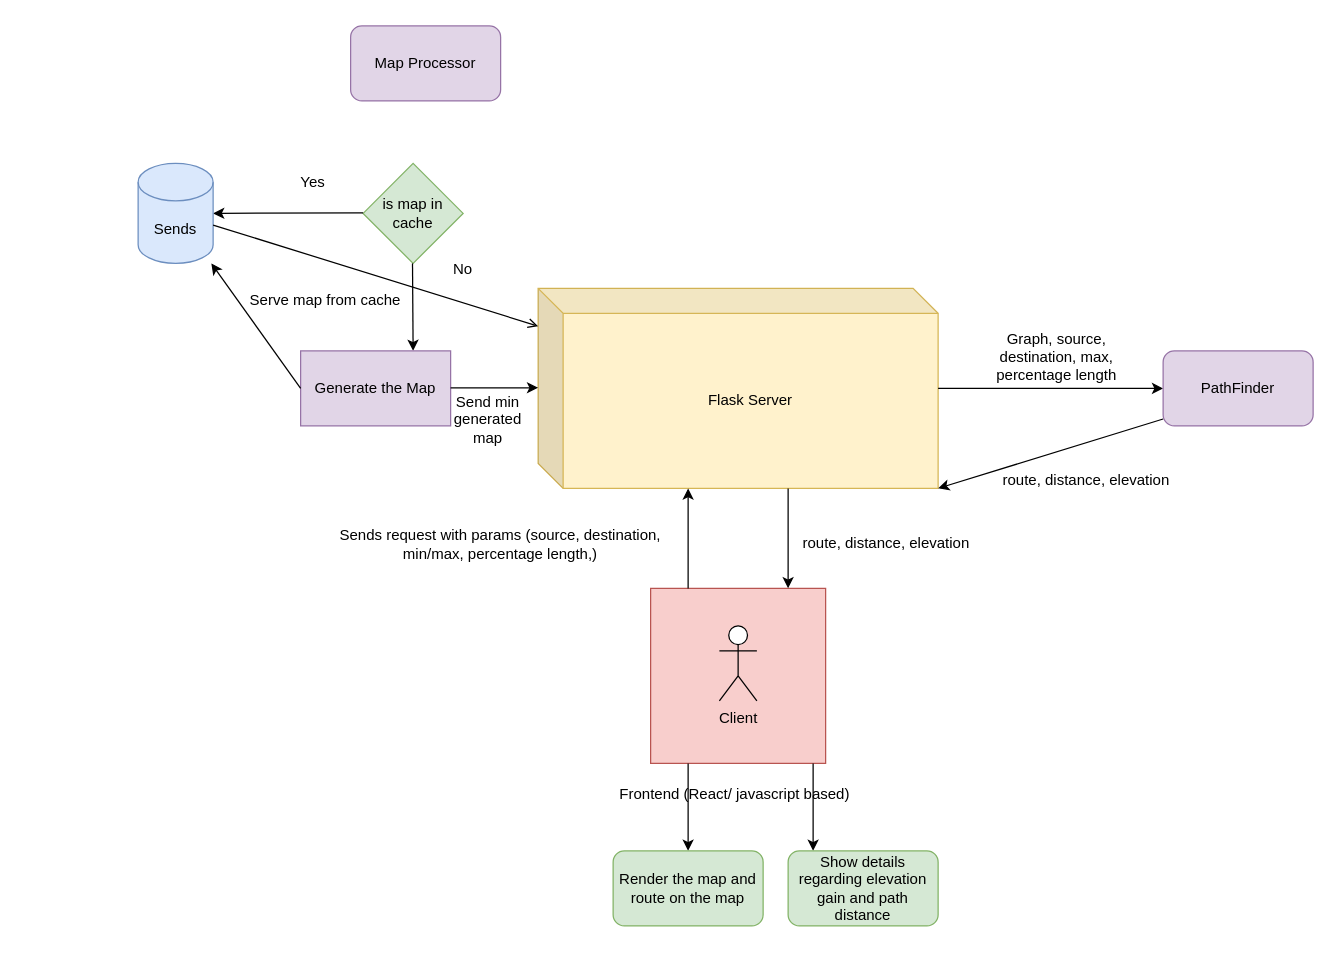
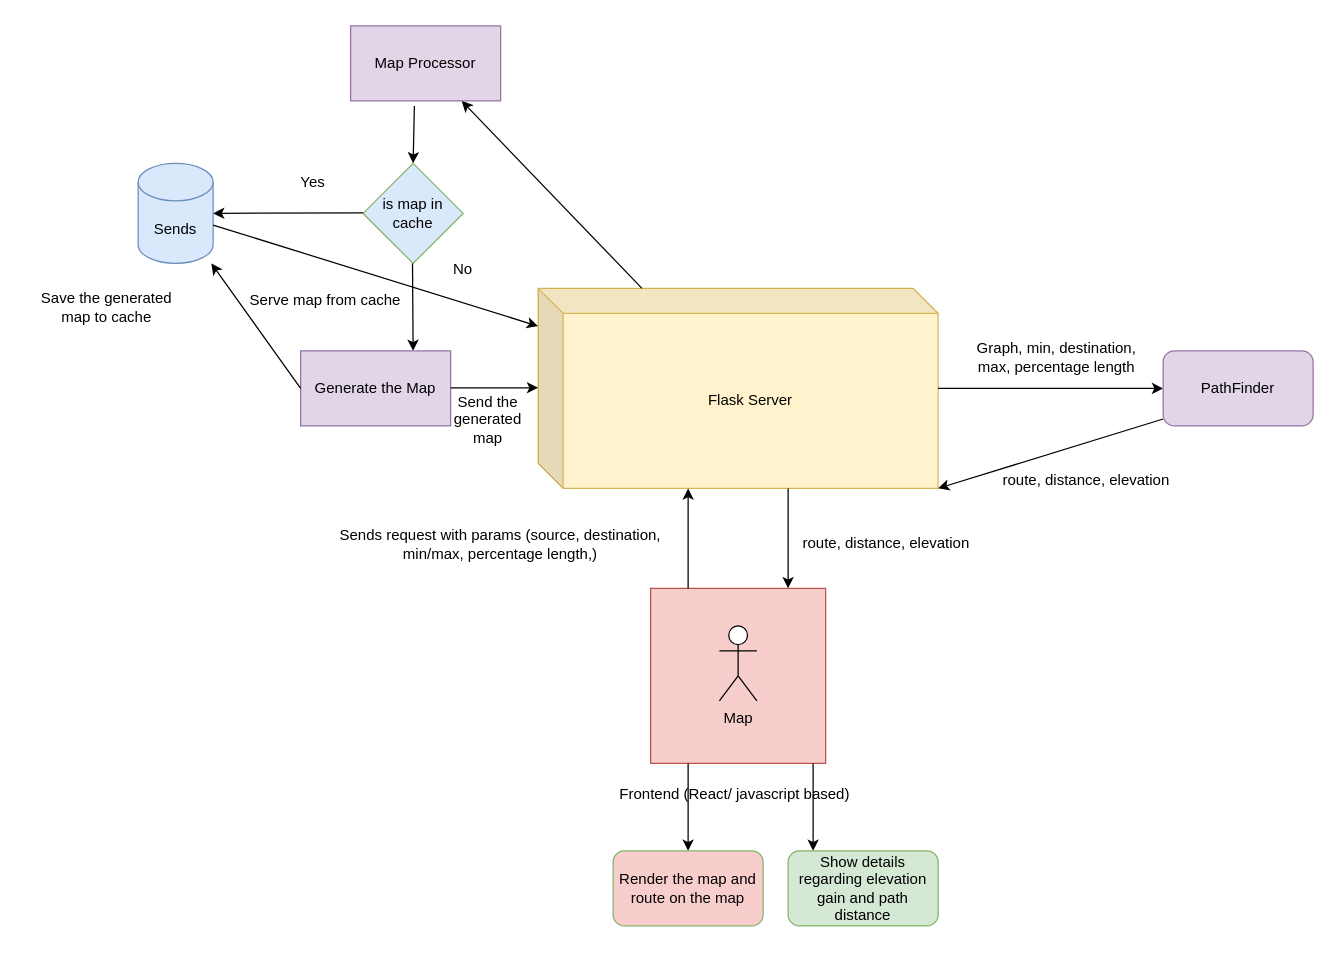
  <mxCell id="0" />
  <mxCell id="1" parent="0" />
  <mxCell id="2" value="" style="whiteSpace=wrap;html=1;aspect=fixed;fillColor=#f8cecc;strokeColor=#b85450;" parent="1" vertex="1"><mxGeometry x="520" y="470" width="140" height="140" as="geometry" /></mxCell>
- <mxCell id="3" value="Client" style="shape=umlActor;verticalLabelPosition=bottom;verticalAlign=top;html=1;outlineConnect=0;" parent="1" vertex="1"><mxGeometry x="575" y="500" width="30" height="60" as="geometry" /></mxCell>
+ <mxCell id="3" value="Map" style="shape=umlActor;verticalLabelPosition=bottom;verticalAlign=top;html=1;outlineConnect=0;" parent="1" vertex="1"><mxGeometry x="575" y="500" width="30" height="60" as="geometry" /></mxCell>
  <mxCell id="4" value="Frontend (React/ javascript based)" style="text;html=1;strokeColor=none;fillColor=none;align=center;verticalAlign=middle;whiteSpace=wrap;rounded=0;" parent="1" vertex="1"><mxGeometry x="490" y="620" width="195" height="30" as="geometry" /></mxCell>
  <mxCell id="5" value="Flask Server" style="shape=cube;whiteSpace=wrap;html=1;boundedLbl=1;backgroundOutline=1;darkOpacity=0.05;darkOpacity2=0.1;fillColor=#fff2cc;strokeColor=#d6b656;" parent="1" vertex="1"><mxGeometry x="430" y="230" width="320" height="160" as="geometry" /></mxCell>
  <mxCell id="6" value="" style="endArrow=classic;html=1;rounded=0;" parent="1" edge="1"><mxGeometry width="50" height="50" relative="1" as="geometry"><mxPoint x="550" y="470" as="sourcePoint" /><mxPoint x="550" y="390" as="targetPoint" /></mxGeometry></mxCell>
  <mxCell id="7" value="Sends request with params (source, destination, min/max, percentage length,)" style="text;html=1;strokeColor=none;fillColor=none;align=center;verticalAlign=middle;whiteSpace=wrap;rounded=0;" parent="1" vertex="1"><mxGeometry x="260" y="420" width="280" height="30" as="geometry" /></mxCell>
- <mxCell id="9" value="Map Processor" style="rounded=1;whiteSpace=wrap;html=1;fillColor=#e1d5e7;strokeColor=#9673a6;" parent="1" vertex="1"><mxGeometry x="280" y="20" width="120" height="60" as="geometry" /></mxCell>
- <mxCell id="11" value="is map in cache" style="rhombus;whiteSpace=wrap;html=1;fillColor=#d5e8d4;strokeColor=#82b366;" parent="1" vertex="1"><mxGeometry x="290" y="130" width="80" height="80" as="geometry" /></mxCell>
+ <mxCell id="8" value="" style="endArrow=classic;html=1;rounded=0;" parent="1" source="5" target="9" edge="1"><mxGeometry width="50" height="50" relative="1" as="geometry"><mxPoint x="140" y="200" as="sourcePoint" /><mxPoint x="190" y="150" as="targetPoint" /></mxGeometry></mxCell>
+ <mxCell id="9" value="Map Processor" style="whiteSpace=wrap;html=1;fillColor=#e1d5e7;strokeColor=#9673a6;rounded=0;" parent="1" vertex="1"><mxGeometry x="280" y="20" width="120" height="60" as="geometry" /></mxCell>
+ <mxCell id="10" value="" style="endArrow=classic;html=1;rounded=0;entryX=0.5;entryY=0;entryDx=0;entryDy=0;exitX=0.425;exitY=1.067;exitDx=0;exitDy=0;exitPerimeter=0;" parent="1" source="9" target="11" edge="1"><mxGeometry width="50" height="50" relative="1" as="geometry"><mxPoint x="350" y="80" as="sourcePoint" /><mxPoint x="250" y="110" as="targetPoint" /></mxGeometry></mxCell>
+ <mxCell id="11" value="is map in cache" style="rhombus;whiteSpace=wrap;html=1;fillColor=#dae8fc;strokeColor=#82b366;" parent="1" vertex="1"><mxGeometry x="290" y="130" width="80" height="80" as="geometry" /></mxCell>
  <mxCell id="12" value="" style="endArrow=classic;html=1;rounded=0;entryX=1;entryY=0.5;entryDx=0;entryDy=0;entryPerimeter=0;" parent="1" target="14" edge="1"><mxGeometry width="50" height="50" relative="1" as="geometry"><mxPoint x="290" y="169.5" as="sourcePoint" /><mxPoint x="190" y="169.5" as="targetPoint" /></mxGeometry></mxCell>
  <mxCell id="13" value="Yes" style="text;html=1;strokeColor=none;fillColor=none;align=center;verticalAlign=middle;whiteSpace=wrap;rounded=0;" parent="1" vertex="1"><mxGeometry x="220" y="130" width="60" height="30" as="geometry" /></mxCell>
  <mxCell id="14" value="Sends" style="shape=cylinder3;whiteSpace=wrap;html=1;boundedLbl=1;backgroundOutline=1;size=15;fillColor=#dae8fc;strokeColor=#6c8ebf;" parent="1" vertex="1"><mxGeometry x="110" y="130" width="60" height="80" as="geometry" /></mxCell>
- <mxCell id="15" value="" style="endArrow=open;html=1;rounded=0;" parent="1" source="14" target="5" edge="1"><mxGeometry width="50" height="50" relative="1" as="geometry"><mxPoint x="180" y="350" as="sourcePoint" /><mxPoint x="230" y="300" as="targetPoint" /></mxGeometry></mxCell>
+ <mxCell id="15" value="" style="endArrow=classic;html=1;rounded=0;" parent="1" source="14" target="5" edge="1"><mxGeometry width="50" height="50" relative="1" as="geometry"><mxPoint x="180" y="350" as="sourcePoint" /><mxPoint x="230" y="300" as="targetPoint" /></mxGeometry></mxCell>
  <mxCell id="16" value="Serve map from cache" style="text;html=1;strokeColor=none;fillColor=none;align=center;verticalAlign=middle;whiteSpace=wrap;rounded=0;" parent="1" vertex="1"><mxGeometry x="195" y="225" width="130" height="30" as="geometry" /></mxCell>
  <mxCell id="17" value="" style="endArrow=classic;html=1;rounded=0;" parent="1" edge="1"><mxGeometry width="50" height="50" relative="1" as="geometry"><mxPoint x="329.5" y="210" as="sourcePoint" /><mxPoint x="330" y="280" as="targetPoint" /></mxGeometry></mxCell>
  <mxCell id="18" value="No" style="text;html=1;strokeColor=none;fillColor=none;align=center;verticalAlign=middle;whiteSpace=wrap;rounded=0;" parent="1" vertex="1"><mxGeometry x="340" y="200" width="60" height="30" as="geometry" /></mxCell>
  <mxCell id="19" value="Generate the Map" style="rounded=0;whiteSpace=wrap;html=1;fillColor=#e1d5e7;strokeColor=#9673a6;" parent="1" vertex="1"><mxGeometry x="240" y="280" width="120" height="60" as="geometry" /></mxCell>
  <mxCell id="20" value="" style="endArrow=classic;html=1;rounded=0;" parent="1" edge="1"><mxGeometry width="50" height="50" relative="1" as="geometry"><mxPoint x="360" y="309.5" as="sourcePoint" /><mxPoint x="430" y="309.5" as="targetPoint" /></mxGeometry></mxCell>
- <mxCell id="21" value="Send min generated map" style="text;html=1;strokeColor=none;fillColor=none;align=center;verticalAlign=middle;whiteSpace=wrap;rounded=0;" parent="1" vertex="1"><mxGeometry x="360" y="320" width="60" height="30" as="geometry" /></mxCell>
+ <mxCell id="21" value="Send the generated map" style="text;html=1;strokeColor=none;fillColor=none;align=center;verticalAlign=middle;whiteSpace=wrap;rounded=0;" parent="1" vertex="1"><mxGeometry x="360" y="320" width="60" height="30" as="geometry" /></mxCell>
  <mxCell id="22" value="" style="endArrow=classic;html=1;rounded=0;" parent="1" target="14" edge="1"><mxGeometry width="50" height="50" relative="1" as="geometry"><mxPoint x="240" y="310" as="sourcePoint" /><mxPoint x="190" y="290" as="targetPoint" /></mxGeometry></mxCell>
+ <mxCell id="23" value="Save the generated map to cache" style="text;html=1;strokeColor=none;fillColor=none;align=center;verticalAlign=middle;whiteSpace=wrap;rounded=0;" parent="1" vertex="1"><mxGeometry x="20" y="230" width="130" height="30" as="geometry" /></mxCell>
  <mxCell id="24" value="" style="endArrow=classic;html=1;rounded=0;" parent="1" edge="1"><mxGeometry width="50" height="50" relative="1" as="geometry"><mxPoint x="750" y="310" as="sourcePoint" /><mxPoint x="930" y="310" as="targetPoint" /></mxGeometry></mxCell>
  <mxCell id="25" value="PathFinder" style="rounded=1;whiteSpace=wrap;html=1;fillColor=#e1d5e7;strokeColor=#9673a6;" parent="1" vertex="1"><mxGeometry x="930" y="280" width="120" height="60" as="geometry" /></mxCell>
- <mxCell id="26" value="Graph, source, destination, max, percentage length" style="text;html=1;strokeColor=none;fillColor=none;align=center;verticalAlign=middle;whiteSpace=wrap;rounded=0;" parent="1" vertex="1"><mxGeometry x="780" y="270" width="130" height="30" as="geometry" /></mxCell>
+ <mxCell id="26" value="Graph, min, destination, max, percentage length" style="text;html=1;strokeColor=none;fillColor=none;align=center;verticalAlign=middle;whiteSpace=wrap;rounded=0;" parent="1" vertex="1"><mxGeometry x="780" y="270" width="130" height="30" as="geometry" /></mxCell>
  <mxCell id="27" value="" style="endArrow=classic;html=1;rounded=0;entryX=1;entryY=1;entryDx=0;entryDy=0;entryPerimeter=0;" parent="1" target="5" edge="1"><mxGeometry width="50" height="50" relative="1" as="geometry"><mxPoint x="930" y="334.5" as="sourcePoint" /><mxPoint x="820" y="334.5" as="targetPoint" /></mxGeometry></mxCell>
  <mxCell id="28" value="route, distance, elevation" style="text;whiteSpace=wrap;html=1;" parent="1" vertex="1"><mxGeometry x="800" y="370" width="190" height="40" as="geometry" /></mxCell>
  <mxCell id="29" value="" style="endArrow=classic;html=1;rounded=0;" parent="1" edge="1"><mxGeometry width="50" height="50" relative="1" as="geometry"><mxPoint x="630" y="390" as="sourcePoint" /><mxPoint x="630" y="470" as="targetPoint" /></mxGeometry></mxCell>
  <mxCell id="30" value="route, distance, elevation" style="text;whiteSpace=wrap;html=1;" parent="1" vertex="1"><mxGeometry x="640" y="420" width="170" height="40" as="geometry" /></mxCell>
  <mxCell id="31" value="" style="endArrow=classic;html=1;rounded=0;" parent="1" edge="1"><mxGeometry width="50" height="50" relative="1" as="geometry"><mxPoint x="550" y="610" as="sourcePoint" /><mxPoint x="550" y="680" as="targetPoint" /></mxGeometry></mxCell>
- <mxCell id="32" value="Render the map and route on the map" style="rounded=1;whiteSpace=wrap;html=1;fillColor=#d5e8d4;strokeColor=#82b366;" parent="1" vertex="1"><mxGeometry x="490" y="680" width="120" height="60" as="geometry" /></mxCell>
+ <mxCell id="32" value="Render the map and route on the map" style="rounded=1;whiteSpace=wrap;html=1;fillColor=#f8cecc;strokeColor=#82b366;" parent="1" vertex="1"><mxGeometry x="490" y="680" width="120" height="60" as="geometry" /></mxCell>
  <mxCell id="33" value="" style="endArrow=classic;html=1;rounded=0;" parent="1" edge="1"><mxGeometry width="50" height="50" relative="1" as="geometry"><mxPoint x="650" y="610" as="sourcePoint" /><mxPoint x="650" y="680" as="targetPoint" /></mxGeometry></mxCell>
  <mxCell id="34" value="Show details regarding elevation gain and path distance" style="rounded=1;whiteSpace=wrap;html=1;fillColor=#d5e8d4;strokeColor=#82b366;" parent="1" vertex="1"><mxGeometry x="630" y="680" width="120" height="60" as="geometry" /></mxCell>
